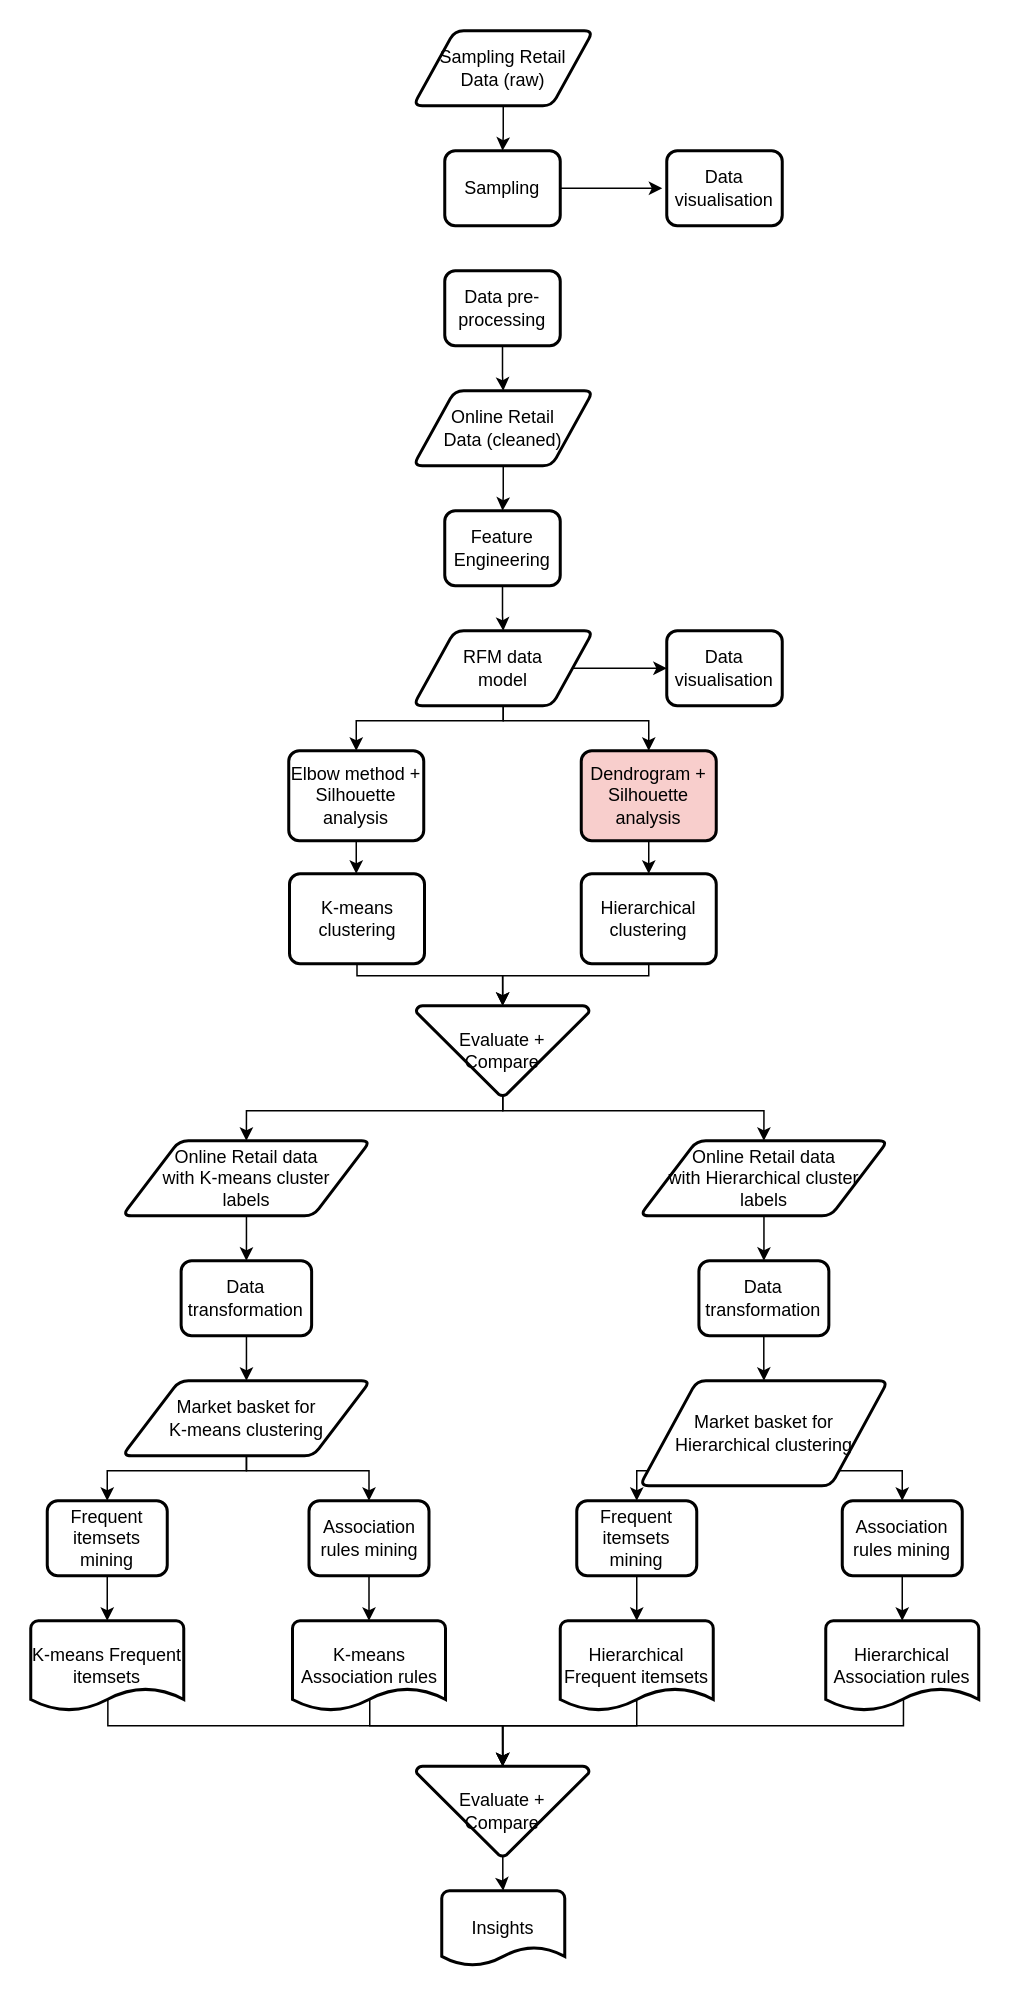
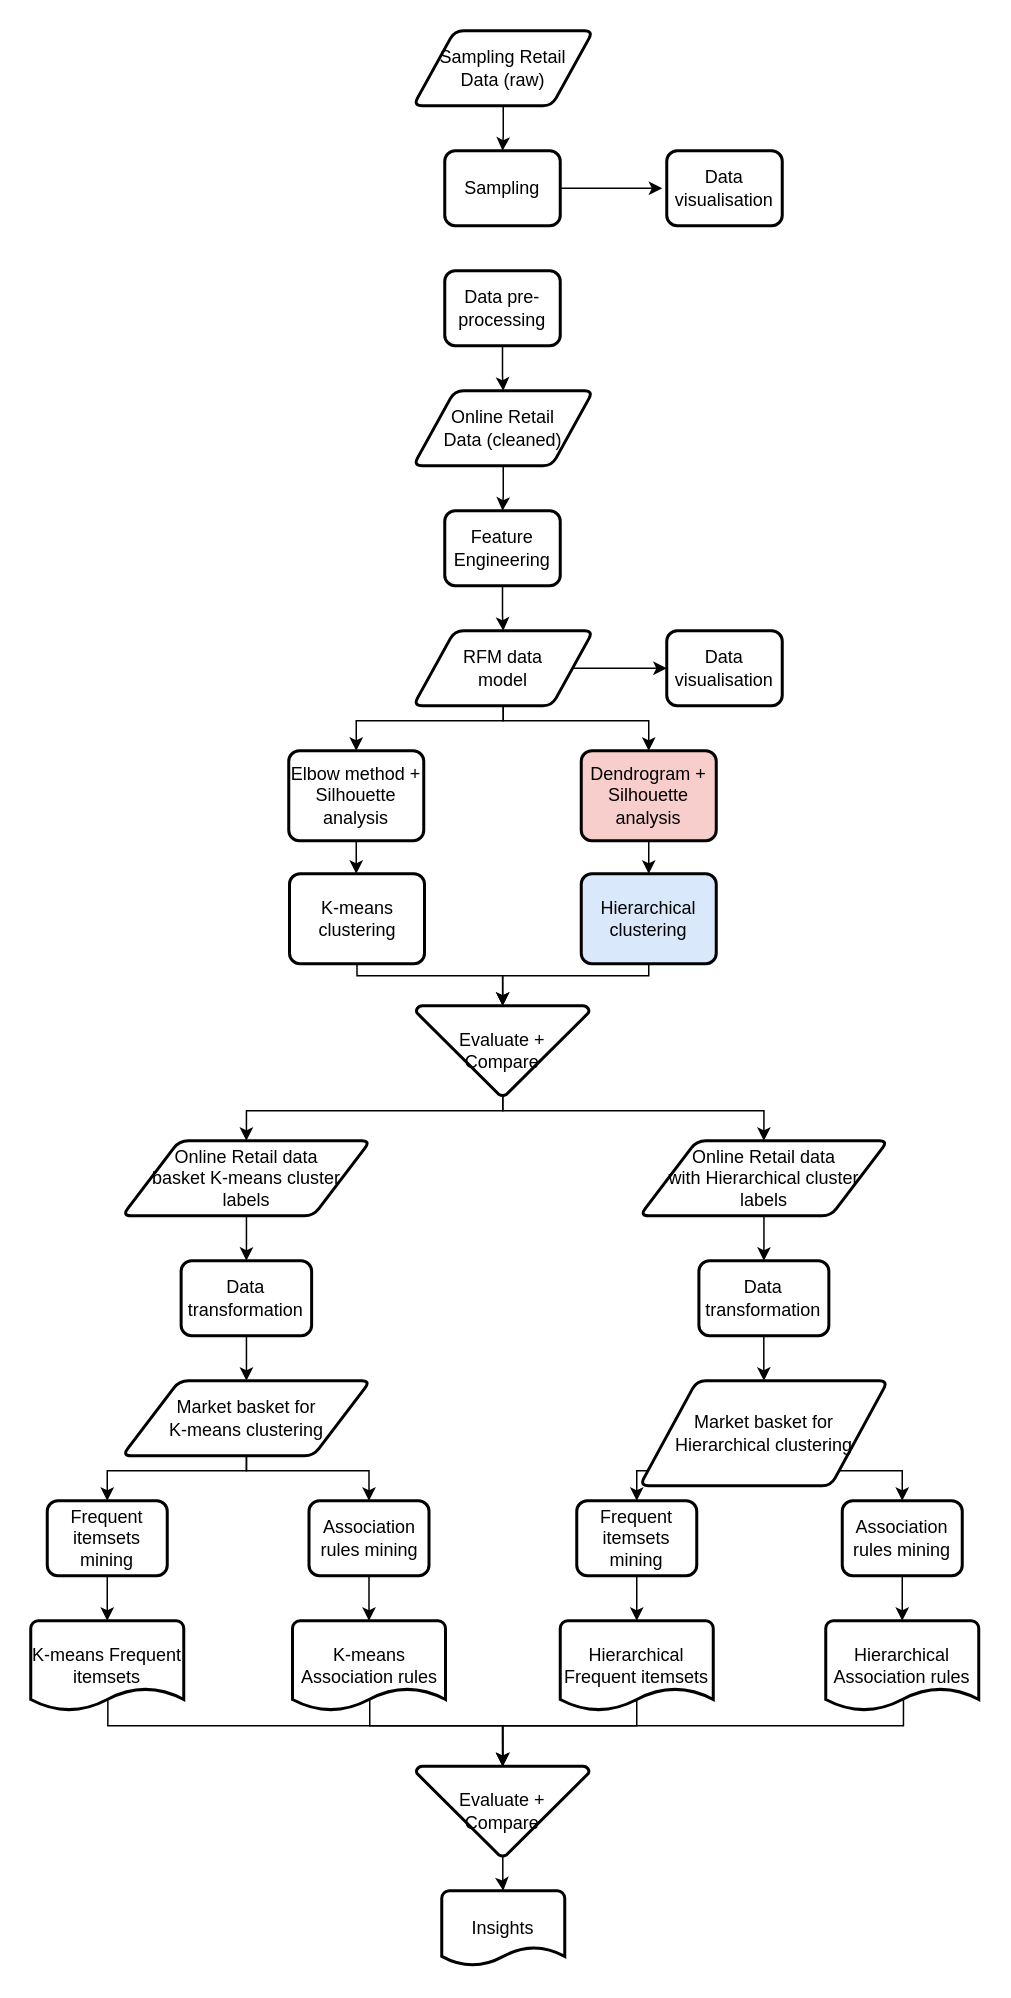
  <mxCell id="0" />
  <mxCell id="1" parent="0" />
  <mxCell id="2" style="edgeStyle=orthogonalEdgeStyle;rounded=0;orthogonalLoop=1;jettySize=auto;html=1;" edge="1" parent="1" source="3" target="5"><mxGeometry relative="1" as="geometry" /></mxCell>
  <mxCell id="3" value="Sampling Retail &lt;br&gt;Data (raw)" style="shape=parallelogram;html=1;strokeWidth=2;perimeter=parallelogramPerimeter;whiteSpace=wrap;rounded=1;arcSize=12;size=0.23;" vertex="1" parent="1"><mxGeometry x="275" y="20" width="120" height="50" as="geometry" /></mxCell>
  <mxCell id="4" style="edgeStyle=orthogonalEdgeStyle;rounded=0;orthogonalLoop=1;jettySize=auto;html=1;" edge="1" parent="1" source="5"><mxGeometry relative="1" as="geometry"><mxPoint x="441" y="125" as="targetPoint" /></mxGeometry></mxCell>
  <mxCell id="5" value="Sampling" style="rounded=1;whiteSpace=wrap;html=1;absoluteArcSize=1;arcSize=14;strokeWidth=2;" vertex="1" parent="1"><mxGeometry x="296" y="100" width="77" height="50" as="geometry" /></mxCell>
  <mxCell id="6" value="Data visualisation" style="rounded=1;whiteSpace=wrap;html=1;absoluteArcSize=1;arcSize=14;strokeWidth=2;" vertex="1" parent="1"><mxGeometry x="444" y="100" width="77" height="50" as="geometry" /></mxCell>
  <mxCell id="7" style="edgeStyle=orthogonalEdgeStyle;rounded=0;orthogonalLoop=1;jettySize=auto;html=1;entryX=0.5;entryY=0;entryDx=0;entryDy=0;entryPerimeter=0;" edge="1" parent="1" source="8" target="13"><mxGeometry relative="1" as="geometry"><Array as="points"><mxPoint x="238" y="650" /><mxPoint x="335" y="650" /></Array></mxGeometry></mxCell>
  <mxCell id="8" value="K-means clustering" style="rounded=1;whiteSpace=wrap;html=1;absoluteArcSize=1;arcSize=14;strokeWidth=2;" vertex="1" parent="1"><mxGeometry x="192.5" y="582" width="90" height="60" as="geometry" /></mxCell>
  <mxCell id="9" style="edgeStyle=orthogonalEdgeStyle;rounded=0;orthogonalLoop=1;jettySize=auto;html=1;entryX=0.5;entryY=0;entryDx=0;entryDy=0;entryPerimeter=0;" edge="1" parent="1" source="10" target="13"><mxGeometry relative="1" as="geometry"><Array as="points"><mxPoint x="432" y="650" /><mxPoint x="335" y="650" /></Array></mxGeometry></mxCell>
- <mxCell id="10" value="Hierarchical clustering" style="rounded=1;whiteSpace=wrap;html=1;absoluteArcSize=1;arcSize=14;strokeWidth=2;" vertex="1" parent="1"><mxGeometry x="387" y="582" width="90" height="60" as="geometry" /></mxCell>
+ <mxCell id="10" value="Hierarchical clustering" style="rounded=1;whiteSpace=wrap;html=1;absoluteArcSize=1;arcSize=14;strokeWidth=2;fillColor=#dae8fc;" vertex="1" parent="1"><mxGeometry x="387" y="582" width="90" height="60" as="geometry" /></mxCell>
  <mxCell id="11" style="edgeStyle=orthogonalEdgeStyle;rounded=0;orthogonalLoop=1;jettySize=auto;html=1;entryX=0.5;entryY=0;entryDx=0;entryDy=0;" edge="1" parent="1" source="13" target="27"><mxGeometry relative="1" as="geometry"><Array as="points"><mxPoint x="335" y="740" /><mxPoint x="164" y="740" /></Array></mxGeometry></mxCell>
  <mxCell id="12" style="edgeStyle=orthogonalEdgeStyle;rounded=0;orthogonalLoop=1;jettySize=auto;html=1;entryX=0.5;entryY=0;entryDx=0;entryDy=0;" edge="1" parent="1" source="13" target="29"><mxGeometry relative="1" as="geometry"><Array as="points"><mxPoint x="335" y="740" /><mxPoint x="509" y="740" /></Array></mxGeometry></mxCell>
  <mxCell id="13" value="Evaluate + &lt;br&gt;Compare&lt;br&gt;" style="strokeWidth=2;html=1;shape=mxgraph.flowchart.merge_or_storage;whiteSpace=wrap;" vertex="1" parent="1"><mxGeometry x="277" y="670" width="115.25" height="60" as="geometry" /></mxCell>
  <mxCell id="14" style="edgeStyle=orthogonalEdgeStyle;rounded=0;orthogonalLoop=1;jettySize=auto;html=1;" edge="1" parent="1" source="15" target="8"><mxGeometry relative="1" as="geometry"><Array as="points"><mxPoint x="231" y="582" /><mxPoint x="231" y="582" /></Array></mxGeometry></mxCell>
  <mxCell id="15" value="Elbow method + Silhouette analysis" style="rounded=1;whiteSpace=wrap;html=1;absoluteArcSize=1;arcSize=14;strokeWidth=2;" vertex="1" parent="1"><mxGeometry x="192" y="500" width="90" height="60" as="geometry" /></mxCell>
  <mxCell id="16" style="edgeStyle=orthogonalEdgeStyle;rounded=0;orthogonalLoop=1;jettySize=auto;html=1;entryX=0.5;entryY=0;entryDx=0;entryDy=0;" edge="1" parent="1" source="17" target="10"><mxGeometry relative="1" as="geometry" /></mxCell>
  <mxCell id="17" value="Dendrogram + Silhouette analysis" style="rounded=1;whiteSpace=wrap;html=1;absoluteArcSize=1;arcSize=14;strokeWidth=2;fillColor=#f8cecc;" vertex="1" parent="1"><mxGeometry x="387" y="500" width="90" height="60" as="geometry" /></mxCell>
  <mxCell id="18" style="edgeStyle=orthogonalEdgeStyle;rounded=0;orthogonalLoop=1;jettySize=auto;html=1;" edge="1" parent="1" source="19" target="38"><mxGeometry relative="1" as="geometry" /></mxCell>
  <mxCell id="19" value="Frequent itemsets mining" style="rounded=1;whiteSpace=wrap;html=1;absoluteArcSize=1;arcSize=14;strokeWidth=2;" vertex="1" parent="1"><mxGeometry x="31" y="1000" width="80" height="50" as="geometry" /></mxCell>
  <mxCell id="20" style="edgeStyle=orthogonalEdgeStyle;rounded=0;orthogonalLoop=1;jettySize=auto;html=1;entryX=0.5;entryY=0;entryDx=0;entryDy=0;entryPerimeter=0;" edge="1" parent="1" source="21" target="40"><mxGeometry relative="1" as="geometry" /></mxCell>
  <mxCell id="21" value="Association rules mining" style="rounded=1;whiteSpace=wrap;html=1;absoluteArcSize=1;arcSize=14;strokeWidth=2;" vertex="1" parent="1"><mxGeometry x="205.5" y="1000" width="80" height="50" as="geometry" /></mxCell>
  <mxCell id="22" style="edgeStyle=orthogonalEdgeStyle;rounded=0;orthogonalLoop=1;jettySize=auto;html=1;" edge="1" parent="1" source="23" target="42"><mxGeometry relative="1" as="geometry" /></mxCell>
  <mxCell id="23" value="Frequent itemsets mining" style="rounded=1;whiteSpace=wrap;html=1;absoluteArcSize=1;arcSize=14;strokeWidth=2;" vertex="1" parent="1"><mxGeometry x="384" y="1000" width="80" height="50" as="geometry" /></mxCell>
  <mxCell id="24" style="edgeStyle=orthogonalEdgeStyle;rounded=0;orthogonalLoop=1;jettySize=auto;html=1;entryX=0.5;entryY=0;entryDx=0;entryDy=0;entryPerimeter=0;" edge="1" parent="1" source="25" target="44"><mxGeometry relative="1" as="geometry" /></mxCell>
  <mxCell id="25" value="Association rules mining" style="rounded=1;whiteSpace=wrap;html=1;absoluteArcSize=1;arcSize=14;strokeWidth=2;" vertex="1" parent="1"><mxGeometry x="561" y="1000" width="80" height="50" as="geometry" /></mxCell>
  <mxCell id="26" style="edgeStyle=orthogonalEdgeStyle;rounded=0;orthogonalLoop=1;jettySize=auto;html=1;entryX=0.5;entryY=0;entryDx=0;entryDy=0;" edge="1" parent="1" source="27" target="57"><mxGeometry relative="1" as="geometry" /></mxCell>
- <mxCell id="27" value="Online Retail data &lt;br&gt;with K-means cluster &lt;br&gt;labels" style="shape=parallelogram;html=1;strokeWidth=2;perimeter=parallelogramPerimeter;whiteSpace=wrap;rounded=1;arcSize=12;size=0.23;" vertex="1" parent="1"><mxGeometry x="81" y="760" width="165.5" height="50" as="geometry" /></mxCell>
+ <mxCell id="27" value="Online Retail data &lt;br&gt;basket K-means cluster &lt;br&gt;labels" style="shape=parallelogram;html=1;strokeWidth=2;perimeter=parallelogramPerimeter;whiteSpace=wrap;rounded=1;arcSize=12;size=0.23;" vertex="1" parent="1"><mxGeometry x="81" y="760" width="165.5" height="50" as="geometry" /></mxCell>
  <mxCell id="28" style="edgeStyle=orthogonalEdgeStyle;rounded=0;orthogonalLoop=1;jettySize=auto;html=1;entryX=0.5;entryY=0;entryDx=0;entryDy=0;" edge="1" parent="1" source="29" target="59"><mxGeometry relative="1" as="geometry" /></mxCell>
  <mxCell id="29" value="Online Retail data &lt;br&gt;with Hierarchical cluster &lt;br&gt;labels" style="shape=parallelogram;html=1;strokeWidth=2;perimeter=parallelogramPerimeter;whiteSpace=wrap;rounded=1;arcSize=12;size=0.23;" vertex="1" parent="1"><mxGeometry x="426" y="760" width="165.5" height="50" as="geometry" /></mxCell>
  <mxCell id="30" style="edgeStyle=orthogonalEdgeStyle;rounded=0;orthogonalLoop=1;jettySize=auto;html=1;entryX=0.5;entryY=0;entryDx=0;entryDy=0;" edge="1" parent="1" source="32" target="19"><mxGeometry relative="1" as="geometry"><Array as="points"><mxPoint x="164" y="980" /><mxPoint x="71" y="980" /></Array></mxGeometry></mxCell>
  <mxCell id="31" style="edgeStyle=orthogonalEdgeStyle;rounded=0;orthogonalLoop=1;jettySize=auto;html=1;entryX=0.5;entryY=0;entryDx=0;entryDy=0;" edge="1" parent="1" source="32" target="21"><mxGeometry relative="1" as="geometry"><Array as="points"><mxPoint x="164" y="980" /><mxPoint x="246" y="980" /></Array></mxGeometry></mxCell>
  <mxCell id="32" value="Market basket for&lt;br&gt;K-means clustering" style="shape=parallelogram;html=1;strokeWidth=2;perimeter=parallelogramPerimeter;whiteSpace=wrap;rounded=1;arcSize=12;size=0.23;" vertex="1" parent="1"><mxGeometry x="81" y="920" width="165.5" height="50" as="geometry" /></mxCell>
  <mxCell id="33" style="edgeStyle=orthogonalEdgeStyle;rounded=0;orthogonalLoop=1;jettySize=auto;html=1;entryX=0.5;entryY=0;entryDx=0;entryDy=0;" edge="1" parent="1" source="35" target="23"><mxGeometry relative="1" as="geometry"><Array as="points"><mxPoint x="509" y="980" /><mxPoint x="424" y="980" /></Array></mxGeometry></mxCell>
  <mxCell id="34" style="edgeStyle=orthogonalEdgeStyle;rounded=0;orthogonalLoop=1;jettySize=auto;html=1;entryX=0.5;entryY=0;entryDx=0;entryDy=0;" edge="1" parent="1" source="35" target="25"><mxGeometry relative="1" as="geometry"><Array as="points"><mxPoint x="509" y="980" /><mxPoint x="601" y="980" /></Array></mxGeometry></mxCell>
  <mxCell id="35" value="Market basket for&lt;br&gt;Hierarchical clustering" style="shape=parallelogram;html=1;strokeWidth=2;perimeter=parallelogramPerimeter;whiteSpace=wrap;rounded=1;arcSize=12;size=0.23;" vertex="1" parent="1"><mxGeometry x="426" y="920" width="165.5" height="70" as="geometry" /></mxCell>
  <mxCell id="36" value="Insights" style="strokeWidth=2;html=1;shape=mxgraph.flowchart.document2;whiteSpace=wrap;size=0.25;" vertex="1" parent="1"><mxGeometry x="294" y="1260" width="82" height="50" as="geometry" /></mxCell>
  <mxCell id="37" style="edgeStyle=orthogonalEdgeStyle;rounded=0;orthogonalLoop=1;jettySize=auto;html=1;entryX=0.5;entryY=0;entryDx=0;entryDy=0;entryPerimeter=0;exitX=0.504;exitY=0.863;exitDx=0;exitDy=0;exitPerimeter=0;" edge="1" parent="1" source="38" target="61"><mxGeometry relative="1" as="geometry"><Array as="points"><mxPoint x="71" y="1150" /><mxPoint x="335" y="1150" /></Array></mxGeometry></mxCell>
  <mxCell id="38" value="K-means Frequent itemsets" style="strokeWidth=2;html=1;shape=mxgraph.flowchart.document2;whiteSpace=wrap;size=0.25;" vertex="1" parent="1"><mxGeometry x="20" y="1080" width="102" height="60" as="geometry" /></mxCell>
  <mxCell id="39" style="edgeStyle=orthogonalEdgeStyle;rounded=0;orthogonalLoop=1;jettySize=auto;html=1;entryX=0.5;entryY=0;entryDx=0;entryDy=0;entryPerimeter=0;exitX=0.519;exitY=0.85;exitDx=0;exitDy=0;exitPerimeter=0;" edge="1" parent="1" source="40" target="61"><mxGeometry relative="1" as="geometry"><Array as="points"><mxPoint x="246" y="1131" /><mxPoint x="246" y="1150" /><mxPoint x="335" y="1150" /></Array></mxGeometry></mxCell>
  <mxCell id="40" value="K-means Association rules" style="strokeWidth=2;html=1;shape=mxgraph.flowchart.document2;whiteSpace=wrap;size=0.25;" vertex="1" parent="1"><mxGeometry x="194.5" y="1080" width="102" height="60" as="geometry" /></mxCell>
  <mxCell id="41" style="edgeStyle=orthogonalEdgeStyle;rounded=0;orthogonalLoop=1;jettySize=auto;html=1;entryX=0.5;entryY=0;entryDx=0;entryDy=0;entryPerimeter=0;exitX=0.478;exitY=0.89;exitDx=0;exitDy=0;exitPerimeter=0;" edge="1" parent="1" source="42" target="61"><mxGeometry relative="1" as="geometry"><Array as="points"><mxPoint x="424" y="1133" /><mxPoint x="424" y="1150" /><mxPoint x="335" y="1150" /></Array></mxGeometry></mxCell>
  <mxCell id="42" value="Hierarchical Frequent itemsets" style="strokeWidth=2;html=1;shape=mxgraph.flowchart.document2;whiteSpace=wrap;size=0.25;" vertex="1" parent="1"><mxGeometry x="373" y="1080" width="102" height="60" as="geometry" /></mxCell>
  <mxCell id="43" style="edgeStyle=orthogonalEdgeStyle;rounded=0;orthogonalLoop=1;jettySize=auto;html=1;entryX=0.5;entryY=0;entryDx=0;entryDy=0;entryPerimeter=0;exitX=0.508;exitY=0.863;exitDx=0;exitDy=0;exitPerimeter=0;" edge="1" parent="1" source="44" target="61"><mxGeometry relative="1" as="geometry"><Array as="points"><mxPoint x="602" y="1150" /><mxPoint x="335" y="1150" /></Array></mxGeometry></mxCell>
  <mxCell id="44" value="Hierarchical Association rules" style="strokeWidth=2;html=1;shape=mxgraph.flowchart.document2;whiteSpace=wrap;size=0.25;" vertex="1" parent="1"><mxGeometry x="550" y="1080" width="102" height="60" as="geometry" /></mxCell>
  <mxCell id="45" style="edgeStyle=orthogonalEdgeStyle;rounded=0;orthogonalLoop=1;jettySize=auto;html=1;entryX=0.5;entryY=0;entryDx=0;entryDy=0;" edge="1" parent="1" source="46" target="48"><mxGeometry relative="1" as="geometry" /></mxCell>
  <mxCell id="46" value="Data pre-processing" style="rounded=1;whiteSpace=wrap;html=1;absoluteArcSize=1;arcSize=14;strokeWidth=2;" vertex="1" parent="1"><mxGeometry x="296" y="180" width="77" height="50" as="geometry" /></mxCell>
  <mxCell id="47" style="edgeStyle=orthogonalEdgeStyle;rounded=0;orthogonalLoop=1;jettySize=auto;html=1;entryX=0.5;entryY=0;entryDx=0;entryDy=0;" edge="1" parent="1" source="48" target="50"><mxGeometry relative="1" as="geometry" /></mxCell>
  <mxCell id="48" value="Online Retail &lt;br&gt;Data (cleaned)" style="shape=parallelogram;html=1;strokeWidth=2;perimeter=parallelogramPerimeter;whiteSpace=wrap;rounded=1;arcSize=12;size=0.23;" vertex="1" parent="1"><mxGeometry x="275" y="260" width="120" height="50" as="geometry" /></mxCell>
  <mxCell id="49" style="edgeStyle=orthogonalEdgeStyle;rounded=0;orthogonalLoop=1;jettySize=auto;html=1;" edge="1" parent="1" source="50" target="54"><mxGeometry relative="1" as="geometry" /></mxCell>
  <mxCell id="50" value="Feature Engineering" style="rounded=1;whiteSpace=wrap;html=1;absoluteArcSize=1;arcSize=14;strokeWidth=2;" vertex="1" parent="1"><mxGeometry x="296" y="340" width="77" height="50" as="geometry" /></mxCell>
  <mxCell id="51" style="edgeStyle=orthogonalEdgeStyle;rounded=0;orthogonalLoop=1;jettySize=auto;html=1;entryX=0.5;entryY=0;entryDx=0;entryDy=0;" edge="1" parent="1" source="54" target="15"><mxGeometry relative="1" as="geometry"><Array as="points"><mxPoint x="335" y="480" /><mxPoint x="237" y="480" /></Array></mxGeometry></mxCell>
  <mxCell id="52" style="edgeStyle=orthogonalEdgeStyle;rounded=0;orthogonalLoop=1;jettySize=auto;html=1;entryX=0.5;entryY=0;entryDx=0;entryDy=0;" edge="1" parent="1" source="54" target="17"><mxGeometry relative="1" as="geometry"><Array as="points"><mxPoint x="335" y="480" /><mxPoint x="432" y="480" /></Array></mxGeometry></mxCell>
  <mxCell id="53" style="edgeStyle=orthogonalEdgeStyle;rounded=0;orthogonalLoop=1;jettySize=auto;html=1;exitX=1;exitY=0.5;exitDx=0;exitDy=0;entryX=0;entryY=0.5;entryDx=0;entryDy=0;" edge="1" parent="1" source="54" target="55"><mxGeometry relative="1" as="geometry" /></mxCell>
  <mxCell id="54" value="RFM data &lt;br&gt;model" style="shape=parallelogram;html=1;strokeWidth=2;perimeter=parallelogramPerimeter;whiteSpace=wrap;rounded=1;arcSize=12;size=0.23;" vertex="1" parent="1"><mxGeometry x="275" y="420" width="120" height="50" as="geometry" /></mxCell>
  <mxCell id="55" value="Data visualisation" style="rounded=1;whiteSpace=wrap;html=1;absoluteArcSize=1;arcSize=14;strokeWidth=2;" vertex="1" parent="1"><mxGeometry x="444" y="420" width="77" height="50" as="geometry" /></mxCell>
  <mxCell id="56" style="edgeStyle=orthogonalEdgeStyle;rounded=0;orthogonalLoop=1;jettySize=auto;html=1;" edge="1" parent="1" source="57" target="32"><mxGeometry relative="1" as="geometry" /></mxCell>
  <mxCell id="57" value="Data transformation" style="rounded=1;whiteSpace=wrap;html=1;absoluteArcSize=1;arcSize=14;strokeWidth=2;" vertex="1" parent="1"><mxGeometry x="120.25" y="840" width="87" height="50" as="geometry" /></mxCell>
  <mxCell id="58" style="edgeStyle=orthogonalEdgeStyle;rounded=0;orthogonalLoop=1;jettySize=auto;html=1;" edge="1" parent="1" source="59" target="35"><mxGeometry relative="1" as="geometry" /></mxCell>
  <mxCell id="59" value="Data transformation" style="rounded=1;whiteSpace=wrap;html=1;absoluteArcSize=1;arcSize=14;strokeWidth=2;" vertex="1" parent="1"><mxGeometry x="465.44" y="840" width="86.63" height="50" as="geometry" /></mxCell>
  <mxCell id="60" style="edgeStyle=orthogonalEdgeStyle;rounded=0;orthogonalLoop=1;jettySize=auto;html=1;" edge="1" parent="1" source="61" target="36"><mxGeometry relative="1" as="geometry" /></mxCell>
  <mxCell id="61" value="Evaluate + &lt;br&gt;Compare&lt;br&gt;" style="strokeWidth=2;html=1;shape=mxgraph.flowchart.merge_or_storage;whiteSpace=wrap;" vertex="1" parent="1"><mxGeometry x="277" y="1177" width="115.25" height="60" as="geometry" /></mxCell>
